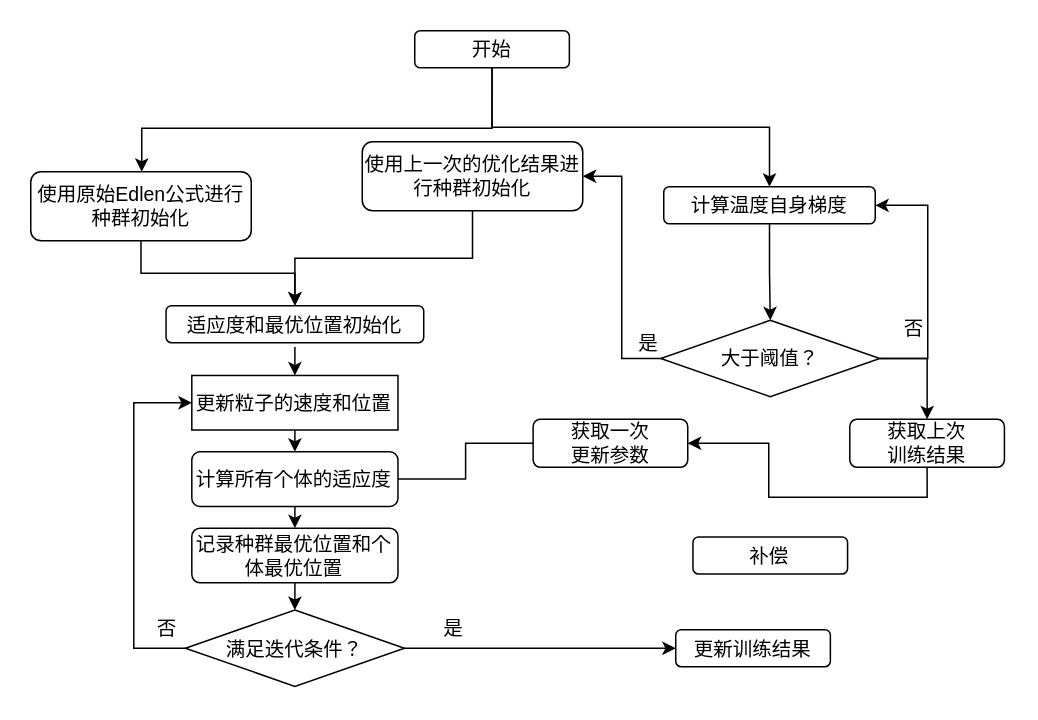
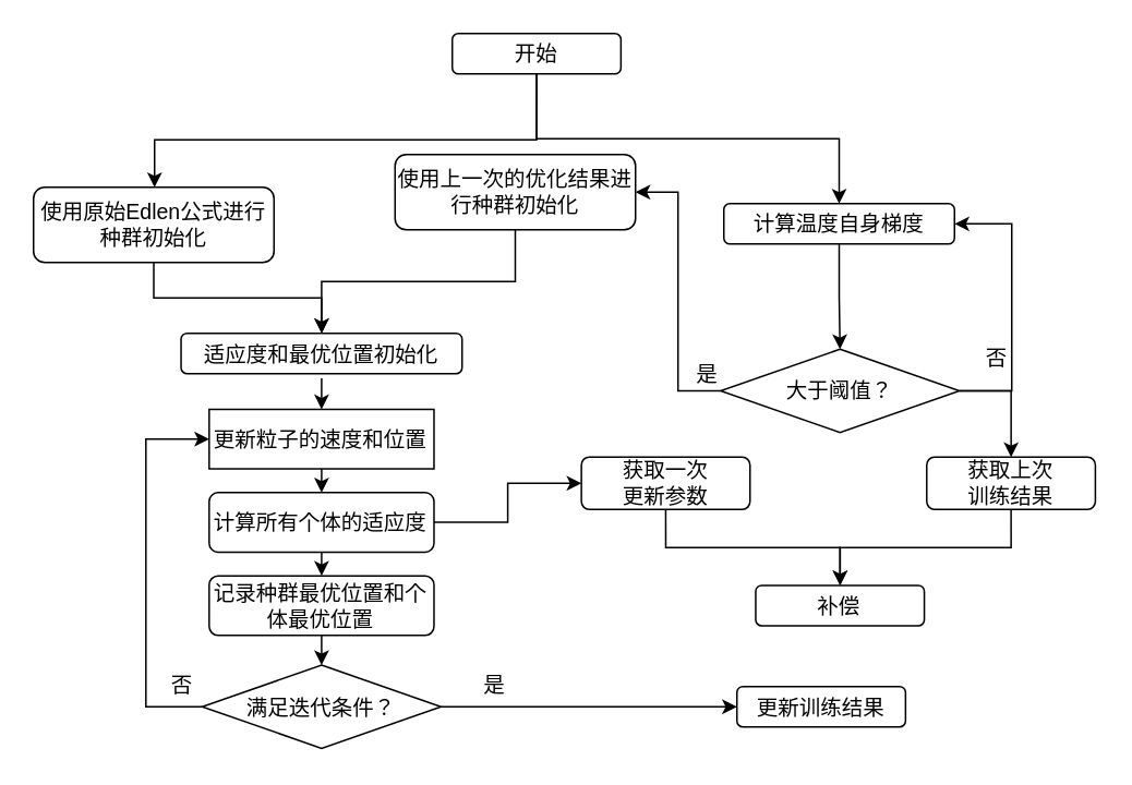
  <mxCell id="0" />
  <mxCell id="1" parent="0" />
  <mxCell id="2" style="edgeStyle=orthogonalEdgeStyle;rounded=0;orthogonalLoop=1;jettySize=auto;html=1;exitX=1;exitY=0.5;exitDx=0;exitDy=0;" edge="1" parent="1" source="3" target="35"><mxGeometry relative="1" as="geometry" /></mxCell>
  <mxCell id="3" value="&lt;font style=&quot;font-size: 13px&quot;&gt;满足迭代条件？&lt;/font&gt;" style="rhombus;whiteSpace=wrap;html=1;container=0;" parent="1" vertex="1"><mxGeometry x="123.09" y="406.182" width="146.026" height="50.909" as="geometry" /></mxCell>
  <mxCell id="4" style="edgeStyle=orthogonalEdgeStyle;rounded=0;orthogonalLoop=1;jettySize=auto;html=1;exitX=0.5;exitY=1;exitDx=0;exitDy=0;" edge="1" parent="1" source="6" target="8"><mxGeometry relative="1" as="geometry"><Array as="points"><mxPoint x="328" y="85" /><mxPoint x="94" y="85" /></Array></mxGeometry></mxCell>
  <mxCell id="5" style="edgeStyle=orthogonalEdgeStyle;rounded=0;orthogonalLoop=1;jettySize=auto;html=1;exitX=0.5;exitY=1;exitDx=0;exitDy=0;" edge="1" parent="1" source="6" target="22"><mxGeometry relative="1" as="geometry" /></mxCell>
  <mxCell id="6" value="&lt;font style=&quot;font-size: 13px&quot;&gt;开始&lt;/font&gt;" style="rounded=1;whiteSpace=wrap;html=1;container=0;" parent="1" vertex="1"><mxGeometry x="276.004" y="20" width="103.077" height="24.727" as="geometry" /></mxCell>
  <mxCell id="7" style="edgeStyle=orthogonalEdgeStyle;rounded=0;orthogonalLoop=1;jettySize=auto;html=1;exitX=0.5;exitY=1;exitDx=0;exitDy=0;" edge="1" parent="1" source="8" target="10"><mxGeometry relative="1" as="geometry" /></mxCell>
  <mxCell id="8" value="&lt;font style=&quot;font-size: 13px&quot;&gt;使用原始Edlen公式进行种群初始化&lt;/font&gt;" style="rounded=1;whiteSpace=wrap;html=1;container=0;" parent="1" vertex="1"><mxGeometry x="20" y="114" width="147" height="46" as="geometry" /></mxCell>
  <mxCell id="9" style="edgeStyle=orthogonalEdgeStyle;rounded=0;orthogonalLoop=1;jettySize=auto;html=1;exitX=0.5;exitY=1;exitDx=0;exitDy=0;entryX=0.5;entryY=0;entryDx=0;entryDy=0;fontSize=15;" parent="1" target="11" edge="1"><mxGeometry relative="1" as="geometry"><mxPoint x="196.103" y="230.909" as="sourcePoint" /></mxGeometry></mxCell>
  <mxCell id="10" value="&lt;font style=&quot;font-size: 13px&quot;&gt;适应度和最优位置初始化&lt;/font&gt;" style="rounded=1;whiteSpace=wrap;html=1;container=0;" parent="1" vertex="1"><mxGeometry x="110.205" y="203.273" width="171.795" height="24.727" as="geometry" /></mxCell>
  <mxCell id="11" value="&lt;font style=&quot;font-size: 13px&quot;&gt;更新粒子的速度和位置&lt;/font&gt;" style="whiteSpace=wrap;html=1;container=0;rounded=0;" parent="1" vertex="1"><mxGeometry x="127.385" y="249.818" width="137.436" height="36.364" as="geometry" /></mxCell>
  <mxCell id="12" style="edgeStyle=orthogonalEdgeStyle;rounded=0;orthogonalLoop=1;jettySize=auto;html=1;exitX=0;exitY=0.5;exitDx=0;exitDy=0;entryX=0;entryY=0.5;entryDx=0;entryDy=0;fontSize=15;" parent="1" source="3" target="11" edge="1"><mxGeometry relative="1" as="geometry"><Array as="points"><mxPoint x="88.731" y="431.636" /><mxPoint x="88.731" y="268" /></Array></mxGeometry></mxCell>
- <mxCell id="13" style="edgeStyle=orthogonalEdgeStyle;rounded=0;orthogonalLoop=1;jettySize=auto;html=1;exitX=1;exitY=0.5;exitDx=0;exitDy=0;entryX=0;entryY=0.5;entryDx=0;entryDy=0;endArrow=none;" edge="1" parent="1" source="14" target="31"><mxGeometry relative="1" as="geometry" /></mxCell>
+ <mxCell id="13" style="edgeStyle=orthogonalEdgeStyle;rounded=0;orthogonalLoop=1;jettySize=auto;html=1;exitX=1;exitY=0.5;exitDx=0;exitDy=0;entryX=0;entryY=0.5;entryDx=0;entryDy=0;" edge="1" parent="1" source="14" target="31"><mxGeometry relative="1" as="geometry" /></mxCell>
  <mxCell id="14" value="&lt;font style=&quot;font-size: 13px&quot;&gt;计算所有个体的适应度&lt;/font&gt;" style="rounded=1;whiteSpace=wrap;html=1;container=0;" parent="1" vertex="1"><mxGeometry x="127.385" y="300.727" width="137.436" height="36.364" as="geometry" /></mxCell>
  <mxCell id="15" style="edgeStyle=orthogonalEdgeStyle;rounded=0;orthogonalLoop=1;jettySize=auto;html=1;exitX=0.5;exitY=1;exitDx=0;exitDy=0;entryX=0.5;entryY=0;entryDx=0;entryDy=0;" parent="1" source="11" target="14" edge="1"><mxGeometry relative="1" as="geometry" /></mxCell>
  <mxCell id="16" style="edgeStyle=orthogonalEdgeStyle;rounded=0;orthogonalLoop=1;jettySize=auto;html=1;exitX=0.5;exitY=1;exitDx=0;exitDy=0;entryX=0.5;entryY=0;entryDx=0;entryDy=0;" parent="1" source="17" target="3" edge="1"><mxGeometry relative="1" as="geometry" /></mxCell>
  <mxCell id="17" value="&lt;font style=&quot;font-size: 13px&quot;&gt;记录种群最优位置和个体最优位置&lt;/font&gt;" style="rounded=1;whiteSpace=wrap;html=1;container=0;" parent="1" vertex="1"><mxGeometry x="127.385" y="351.636" width="137.436" height="36.364" as="geometry" /></mxCell>
  <mxCell id="18" style="edgeStyle=orthogonalEdgeStyle;rounded=0;orthogonalLoop=1;jettySize=auto;html=1;exitX=0.5;exitY=1;exitDx=0;exitDy=0;entryX=0.5;entryY=0;entryDx=0;entryDy=0;" parent="1" source="14" target="17" edge="1"><mxGeometry relative="1" as="geometry" /></mxCell>
  <mxCell id="19" value="&lt;font style=&quot;font-size: 13px&quot;&gt;是&lt;/font&gt;" style="text;html=1;strokeColor=none;fillColor=none;align=center;verticalAlign=middle;whiteSpace=wrap;rounded=0;fontSize=15;container=0;" parent="1" vertex="1"><mxGeometry x="275.999" y="406.183" width="51.538" height="21.818" as="geometry" /></mxCell>
  <mxCell id="20" value="&lt;font style=&quot;font-size: 13px&quot;&gt;否&lt;/font&gt;" style="text;html=1;strokeColor=none;fillColor=none;align=center;verticalAlign=middle;whiteSpace=wrap;rounded=0;fontSize=15;container=0;" parent="1" vertex="1"><mxGeometry x="583" y="206.183" width="51.538" height="21.818" as="geometry" /></mxCell>
  <mxCell id="21" style="edgeStyle=orthogonalEdgeStyle;rounded=0;orthogonalLoop=1;jettySize=auto;html=1;exitX=0.5;exitY=1;exitDx=0;exitDy=0;entryX=0.5;entryY=0;entryDx=0;entryDy=0;" edge="1" parent="1" source="22" target="26"><mxGeometry relative="1" as="geometry" /></mxCell>
  <mxCell id="22" value="&lt;font style=&quot;font-size: 13px&quot;&gt;计算温度自身梯度&lt;/font&gt;" style="rounded=1;whiteSpace=wrap;html=1;container=0;" vertex="1" parent="1"><mxGeometry x="442" y="124" width="141" height="24.73" as="geometry" /></mxCell>
  <mxCell id="23" style="edgeStyle=orthogonalEdgeStyle;rounded=0;orthogonalLoop=1;jettySize=auto;html=1;exitX=1;exitY=0.5;exitDx=0;exitDy=0;entryX=1;entryY=0.5;entryDx=0;entryDy=0;" edge="1" parent="1" source="26" target="22"><mxGeometry relative="1" as="geometry"><Array as="points"><mxPoint x="618" y="239" /><mxPoint x="618" y="136" /></Array></mxGeometry></mxCell>
  <mxCell id="24" style="edgeStyle=orthogonalEdgeStyle;rounded=0;orthogonalLoop=1;jettySize=auto;html=1;exitX=0;exitY=0.5;exitDx=0;exitDy=0;entryX=1;entryY=0.5;entryDx=0;entryDy=0;" edge="1" parent="1" source="26" target="29"><mxGeometry relative="1" as="geometry" /></mxCell>
  <mxCell id="25" style="edgeStyle=orthogonalEdgeStyle;rounded=0;orthogonalLoop=1;jettySize=auto;html=1;exitX=1;exitY=0.5;exitDx=0;exitDy=0;" edge="1" parent="1" source="26" target="34"><mxGeometry relative="1" as="geometry" /></mxCell>
  <mxCell id="26" value="&lt;font style=&quot;font-size: 13px&quot;&gt;大于阈值？&lt;/font&gt;" style="rhombus;whiteSpace=wrap;html=1;container=0;" vertex="1" parent="1"><mxGeometry x="440" y="213.012" width="146.026" height="50.909" as="geometry" /></mxCell>
  <mxCell id="27" value="&lt;font style=&quot;font-size: 13px&quot;&gt;是&lt;/font&gt;" style="text;html=1;strokeColor=none;fillColor=none;align=center;verticalAlign=middle;whiteSpace=wrap;rounded=0;fontSize=15;container=0;" vertex="1" parent="1"><mxGeometry x="406.459" y="216.003" width="51.538" height="21.818" as="geometry" /></mxCell>
  <mxCell id="28" style="edgeStyle=orthogonalEdgeStyle;rounded=0;orthogonalLoop=1;jettySize=auto;html=1;exitX=0.5;exitY=1;exitDx=0;exitDy=0;" edge="1" parent="1" source="29" target="10"><mxGeometry relative="1" as="geometry" /></mxCell>
  <mxCell id="29" value="&lt;font style=&quot;font-size: 13px&quot;&gt;使用上一次的优化结果进行种群初始化&lt;/font&gt;" style="rounded=1;whiteSpace=wrap;html=1;container=0;" vertex="1" parent="1"><mxGeometry x="241" y="94" width="147" height="46" as="geometry" /></mxCell>
+ <mxCell id="30" style="edgeStyle=orthogonalEdgeStyle;rounded=0;orthogonalLoop=1;jettySize=auto;html=1;exitX=0.5;exitY=1;exitDx=0;exitDy=0;" edge="1" parent="1" source="31" target="32"><mxGeometry relative="1" as="geometry" /></mxCell>
  <mxCell id="31" value="&lt;font style=&quot;font-size: 13px&quot;&gt;获取一次&lt;br&gt;更新参数&lt;/font&gt;" style="rounded=1;whiteSpace=wrap;html=1;container=0;" vertex="1" parent="1"><mxGeometry x="354.92" y="279" width="103.08" height="32" as="geometry" /></mxCell>
  <mxCell id="32" value="&lt;span style=&quot;font-size: 13px&quot;&gt;补偿&lt;/span&gt;" style="rounded=1;whiteSpace=wrap;html=1;container=0;" vertex="1" parent="1"><mxGeometry x="461.474" y="357.453" width="103.077" height="24.727" as="geometry" /></mxCell>
- <mxCell id="33" style="edgeStyle=orthogonalEdgeStyle;rounded=0;orthogonalLoop=1;jettySize=auto;html=1;exitX=0.5;exitY=1;exitDx=0;exitDy=0;" edge="1" parent="1" source="34" target="31"><mxGeometry relative="1" as="geometry" /></mxCell>
+ <mxCell id="33" style="edgeStyle=orthogonalEdgeStyle;rounded=0;orthogonalLoop=1;jettySize=auto;html=1;exitX=0.5;exitY=1;exitDx=0;exitDy=0;entryX=0.5;entryY=0;entryDx=0;entryDy=0;" edge="1" parent="1" source="34" target="32"><mxGeometry relative="1" as="geometry" /></mxCell>
  <mxCell id="34" value="&lt;font style=&quot;font-size: 13px&quot;&gt;获取上次&lt;br&gt;训练结果&lt;/font&gt;" style="rounded=1;whiteSpace=wrap;html=1;container=0;" vertex="1" parent="1"><mxGeometry x="566.03" y="279" width="103.08" height="32" as="geometry" /></mxCell>
  <mxCell id="35" value="&lt;font style=&quot;font-size: 13px&quot;&gt;更新训练结果&lt;/font&gt;" style="rounded=1;whiteSpace=wrap;html=1;container=0;" parent="1" vertex="1"><mxGeometry x="450.004" y="419.273" width="103.077" height="24.727" as="geometry" /></mxCell>
  <mxCell id="36" value="&lt;font style=&quot;font-size: 13px&quot;&gt;否&lt;/font&gt;" style="text;html=1;strokeColor=none;fillColor=none;align=center;verticalAlign=middle;whiteSpace=wrap;rounded=0;fontSize=15;container=0;" vertex="1" parent="1"><mxGeometry x="84.999" y="406.183" width="51.538" height="21.818" as="geometry" /></mxCell>
